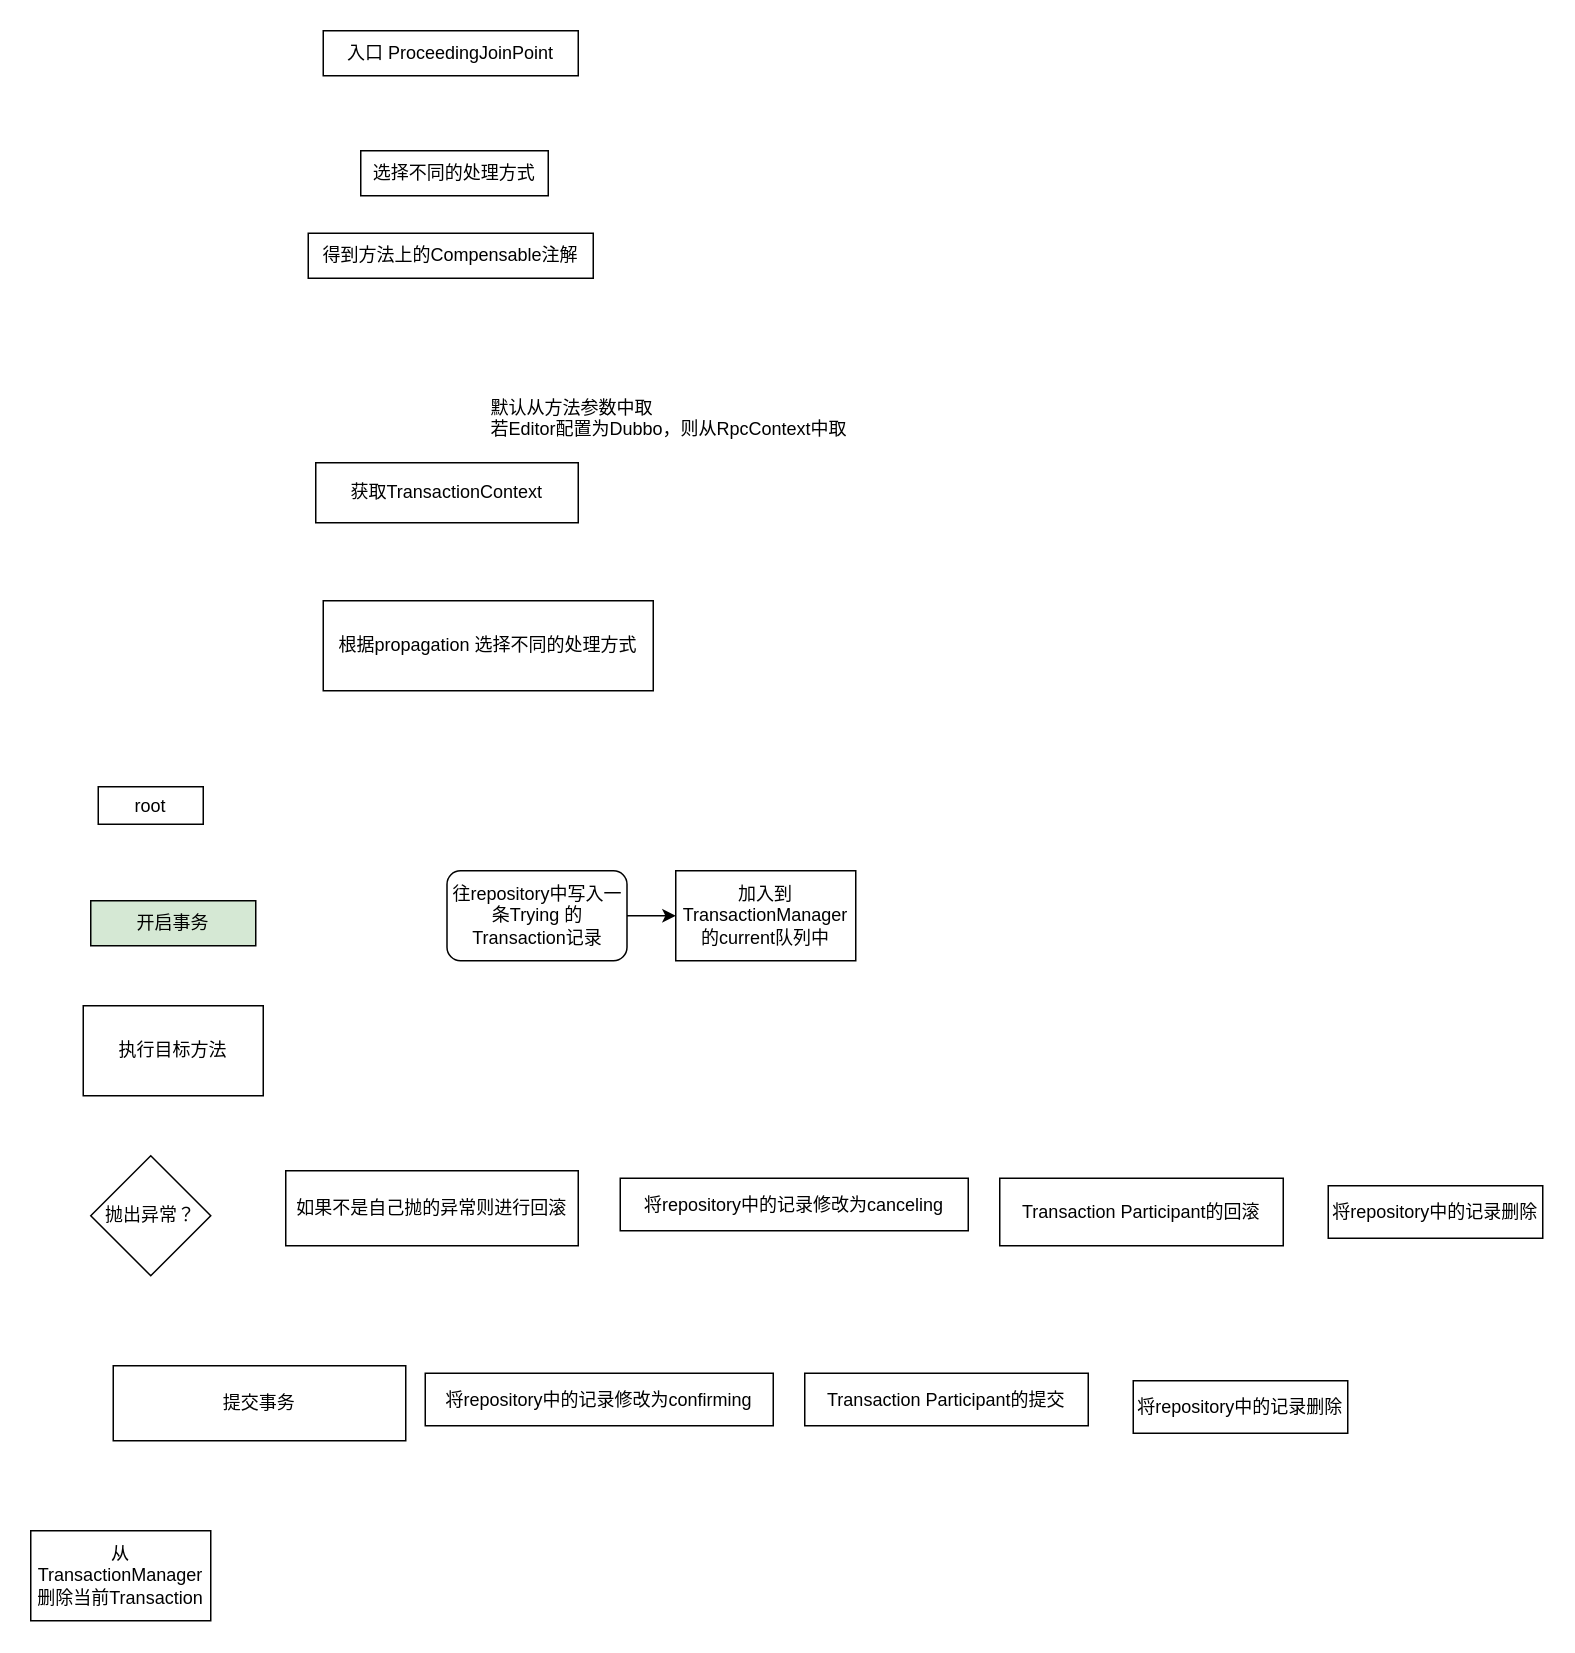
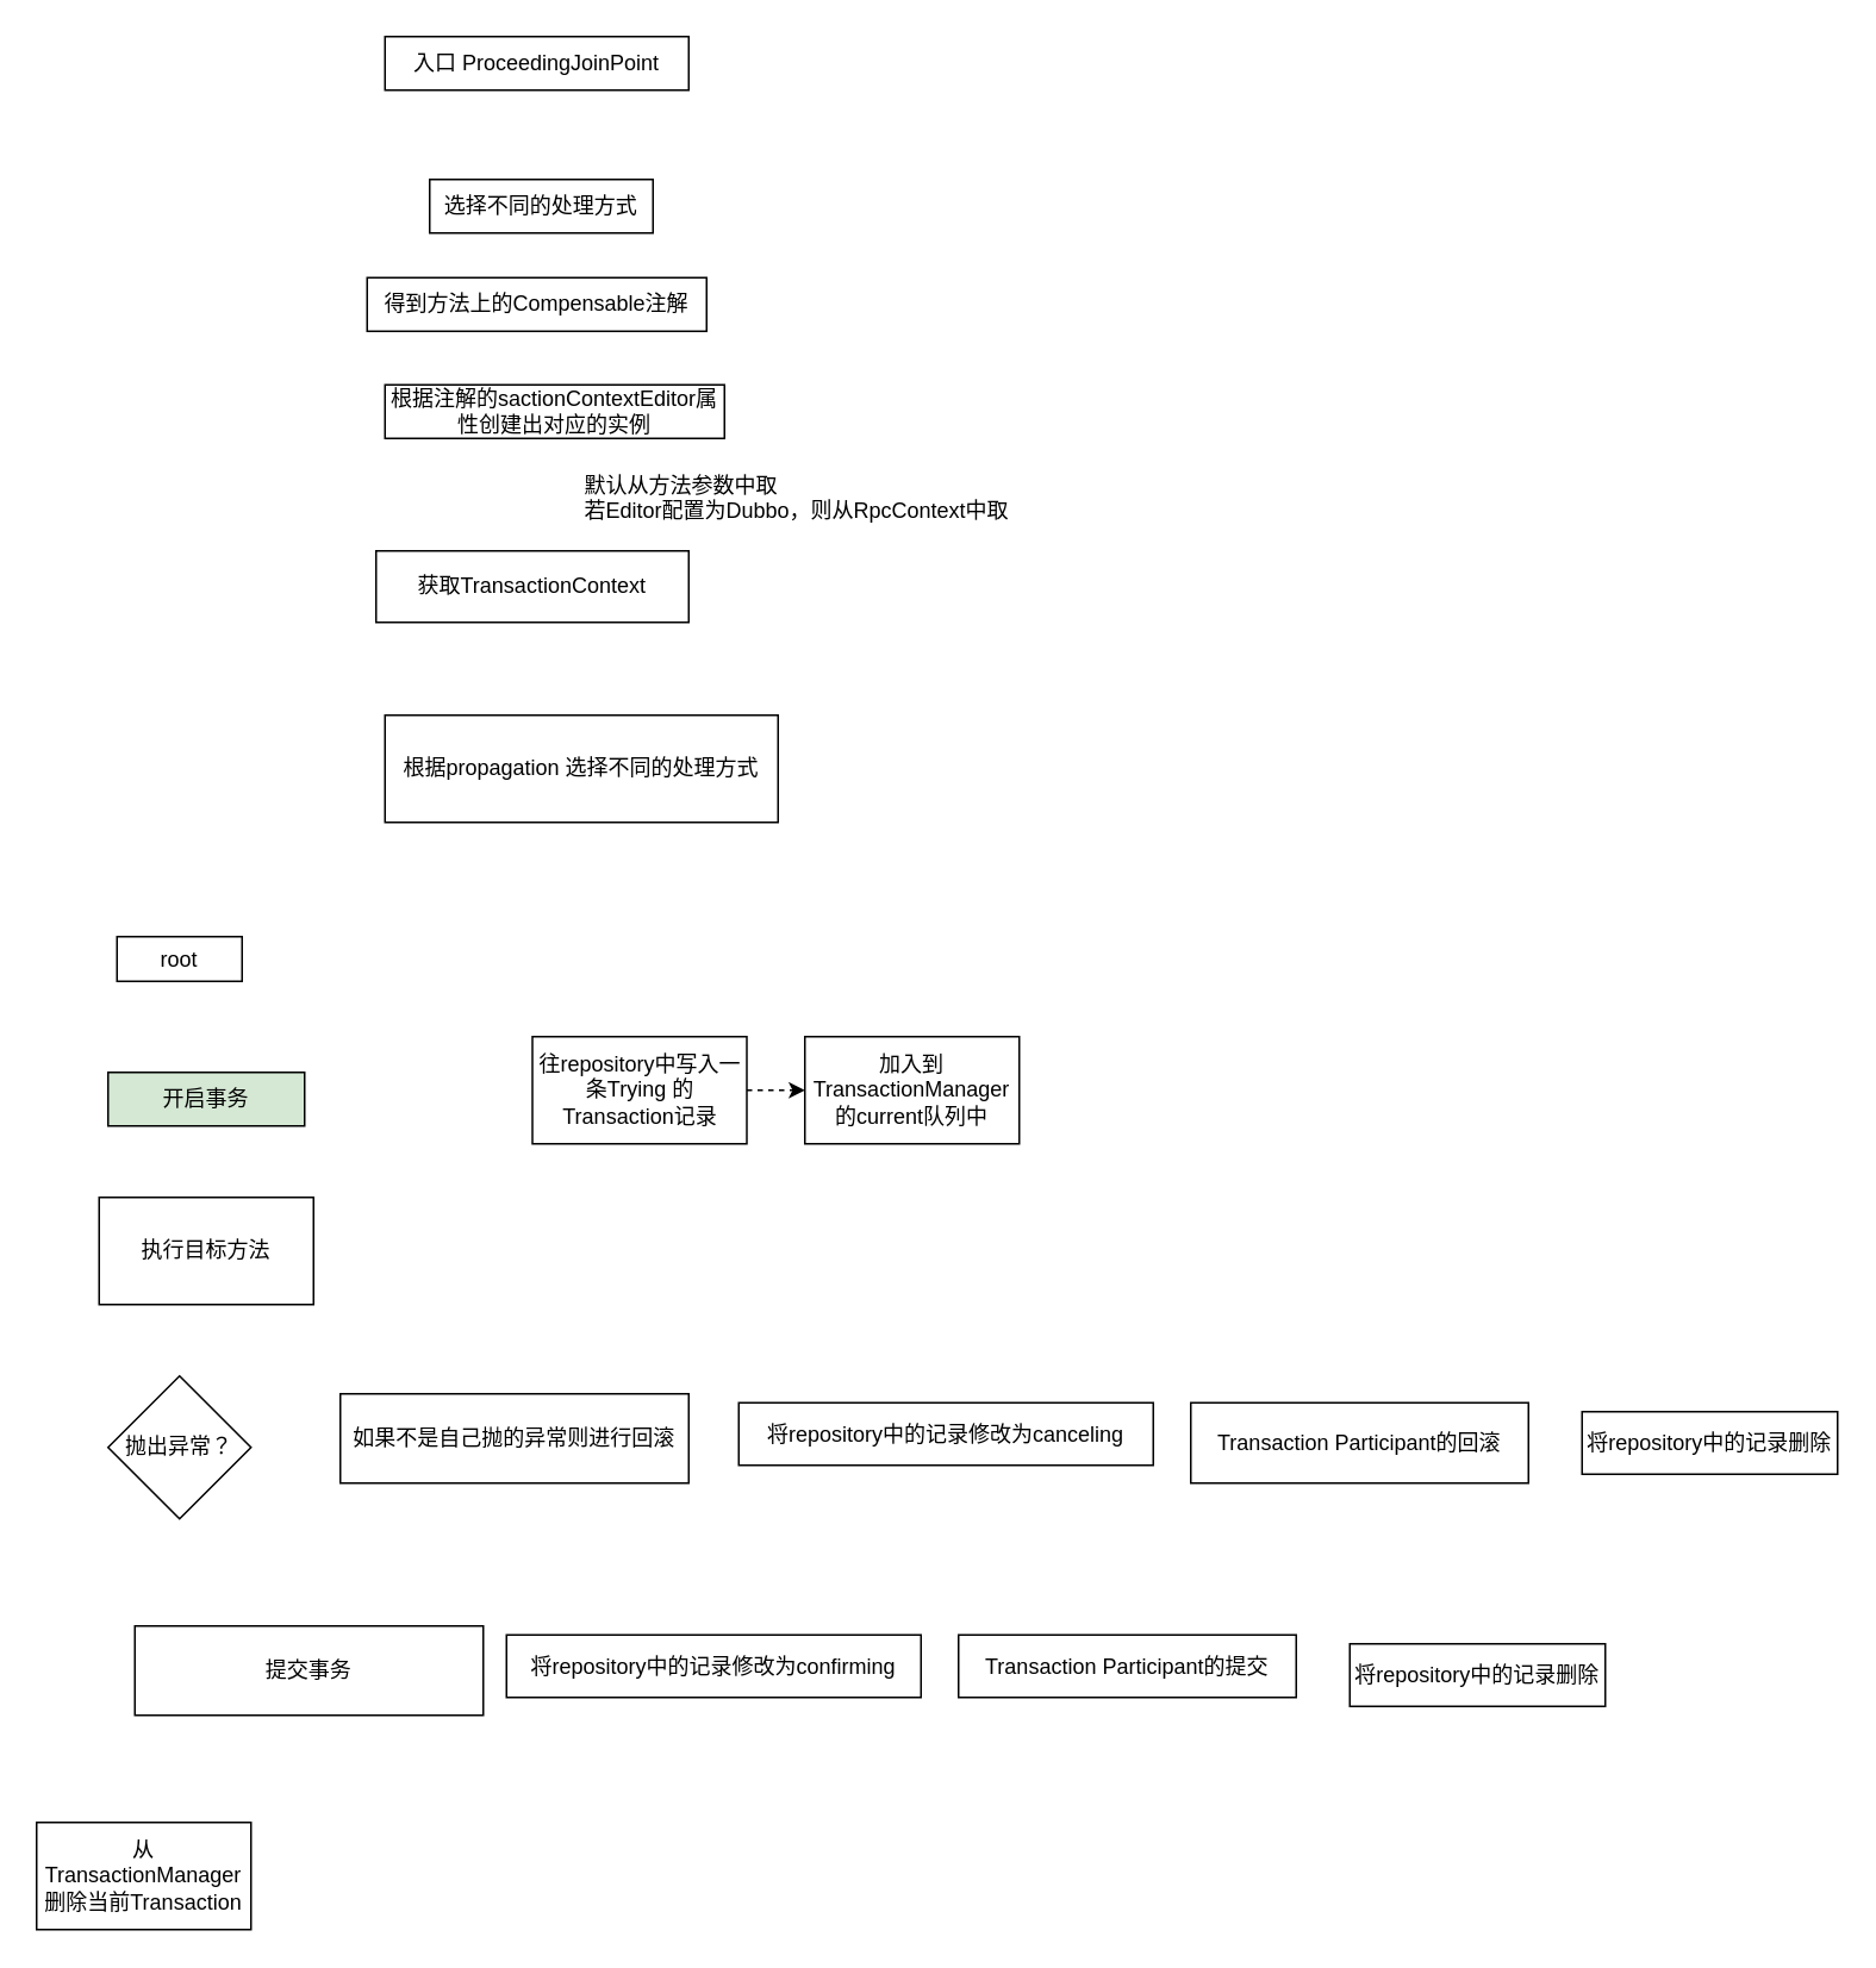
  <mxCell id="0" />
  <mxCell id="1" parent="0" />
  <mxCell id="2" value="入口&amp;nbsp;&lt;span&gt;ProceedingJoinPoint&lt;/span&gt;" style="rounded=0;whiteSpace=wrap;html=1;" parent="1" vertex="1"><mxGeometry x="215" y="20" width="170" height="30" as="geometry" /></mxCell>
  <mxCell id="3" value="选择不同的处理方式" style="rounded=0;whiteSpace=wrap;html=1;" parent="1" vertex="1"><mxGeometry x="240" y="100" width="125" height="30" as="geometry" /></mxCell>
  <mxCell id="4" value="得到方法上的Compensable注解" style="rounded=0;whiteSpace=wrap;html=1;" parent="1" vertex="1"><mxGeometry x="205" y="155" width="190" height="30" as="geometry" /></mxCell>
+ <mxCell id="5" value="根据注解的sactionContextEditor属性创建出对应的实例" style="rounded=0;whiteSpace=wrap;html=1;" parent="1" vertex="1"><mxGeometry x="215" y="215" width="190" height="30" as="geometry" /></mxCell>
  <mxCell id="6" value="默认从方法参数中取&lt;br&gt;若Editor配置为Dubbo，则从RpcContext中取" style="text;html=1;resizable=0;points=[];autosize=1;align=left;verticalAlign=top;spacingTop=-4;" parent="1" vertex="1"><mxGeometry x="325" y="261.5" width="250" height="30" as="geometry" /></mxCell>
  <mxCell id="7" value="获取TransactionContext" style="rounded=0;whiteSpace=wrap;html=1;" parent="1" vertex="1"><mxGeometry x="210" y="308" width="175" height="40" as="geometry" /></mxCell>
  <mxCell id="8" value="根据propagation 选择不同的处理方式" style="rounded=0;whiteSpace=wrap;html=1;" parent="1" vertex="1"><mxGeometry x="215" y="400" width="220" height="60" as="geometry" /></mxCell>
  <mxCell id="9" value="root" style="rounded=0;whiteSpace=wrap;html=1;" parent="1" vertex="1"><mxGeometry x="65" y="524" width="70" height="25" as="geometry" /></mxCell>
- <mxCell id="10" style="edgeStyle=orthogonalEdgeStyle;rounded=0;orthogonalLoop=1;jettySize=auto;html=1;exitX=1;exitY=0.5;exitDx=0;exitDy=0;entryX=0;entryY=0.5;entryDx=0;entryDy=0;" parent="1" source="11" target="12" edge="1"><mxGeometry relative="1" as="geometry" /></mxCell>
- <mxCell id="11" value="往repository中写入一条Trying 的Transaction记录" style="whiteSpace=wrap;html=1;rounded=1;" parent="1" vertex="1"><mxGeometry x="297.5" y="580" width="120" height="60" as="geometry" /></mxCell>
+ <mxCell id="10" style="edgeStyle=orthogonalEdgeStyle;rounded=0;orthogonalLoop=1;jettySize=auto;html=1;exitX=1;exitY=0.5;exitDx=0;exitDy=0;entryX=0;entryY=0.5;entryDx=0;entryDy=0;dashed=1;" parent="1" source="11" target="12" edge="1"><mxGeometry relative="1" as="geometry" /></mxCell>
+ <mxCell id="11" value="往repository中写入一条Trying 的Transaction记录" style="rounded=0;whiteSpace=wrap;html=1;" parent="1" vertex="1"><mxGeometry x="297.5" y="580" width="120" height="60" as="geometry" /></mxCell>
  <mxCell id="12" value="加入到TransactionManager的current队列中" style="rounded=0;whiteSpace=wrap;html=1;" parent="1" vertex="1"><mxGeometry x="450" y="580" width="120" height="60" as="geometry" /></mxCell>
  <mxCell id="13" value="执行目标方法" style="rounded=0;whiteSpace=wrap;html=1;" parent="1" vertex="1"><mxGeometry x="55" y="670" width="120" height="60" as="geometry" /></mxCell>
  <mxCell id="14" value="开启事务" style="rounded=0;whiteSpace=wrap;html=1;fillColor=#d5e8d4;" parent="1" vertex="1"><mxGeometry x="60" y="600" width="110" height="30" as="geometry" /></mxCell>
  <mxCell id="15" value="抛出异常？" style="rhombus;whiteSpace=wrap;html=1;" parent="1" vertex="1"><mxGeometry x="60" y="770" width="80" height="80" as="geometry" /></mxCell>
  <mxCell id="16" value="如果不是自己抛的异常则进行回滚" style="rounded=0;whiteSpace=wrap;html=1;" parent="1" vertex="1"><mxGeometry x="190" y="780" width="195" height="50" as="geometry" /></mxCell>
  <mxCell id="17" value="将repository中的记录修改为canceling" style="rounded=0;whiteSpace=wrap;html=1;" parent="1" vertex="1"><mxGeometry x="413" y="785" width="232" height="35" as="geometry" /></mxCell>
  <mxCell id="18" value="Transaction Participant的回滚" style="rounded=0;whiteSpace=wrap;html=1;" vertex="1" parent="1"><mxGeometry x="666" y="785" width="189" height="45" as="geometry" /></mxCell>
  <mxCell id="19" value="将repository中的记录删除" style="rounded=0;whiteSpace=wrap;html=1;" vertex="1" parent="1"><mxGeometry x="885" y="790" width="143" height="35" as="geometry" /></mxCell>
  <mxCell id="20" value="提交事务" style="rounded=0;whiteSpace=wrap;html=1;" vertex="1" parent="1"><mxGeometry x="75" y="910" width="195" height="50" as="geometry" /></mxCell>
  <mxCell id="21" value="将repository中的记录修改为confirming" style="rounded=0;whiteSpace=wrap;html=1;" vertex="1" parent="1"><mxGeometry x="283" y="915" width="232" height="35" as="geometry" /></mxCell>
  <mxCell id="22" value="Transaction Participant的提交" style="rounded=0;whiteSpace=wrap;html=1;" vertex="1" parent="1"><mxGeometry x="536" y="915" width="189" height="35" as="geometry" /></mxCell>
  <mxCell id="23" value="将repository中的记录删除" style="rounded=0;whiteSpace=wrap;html=1;" vertex="1" parent="1"><mxGeometry x="755" y="920" width="143" height="35" as="geometry" /></mxCell>
  <mxCell id="24" value="从TransactionManager删除当前Transaction" style="rounded=0;whiteSpace=wrap;html=1;" vertex="1" parent="1"><mxGeometry x="20" y="1020" width="120" height="60" as="geometry" /></mxCell>
